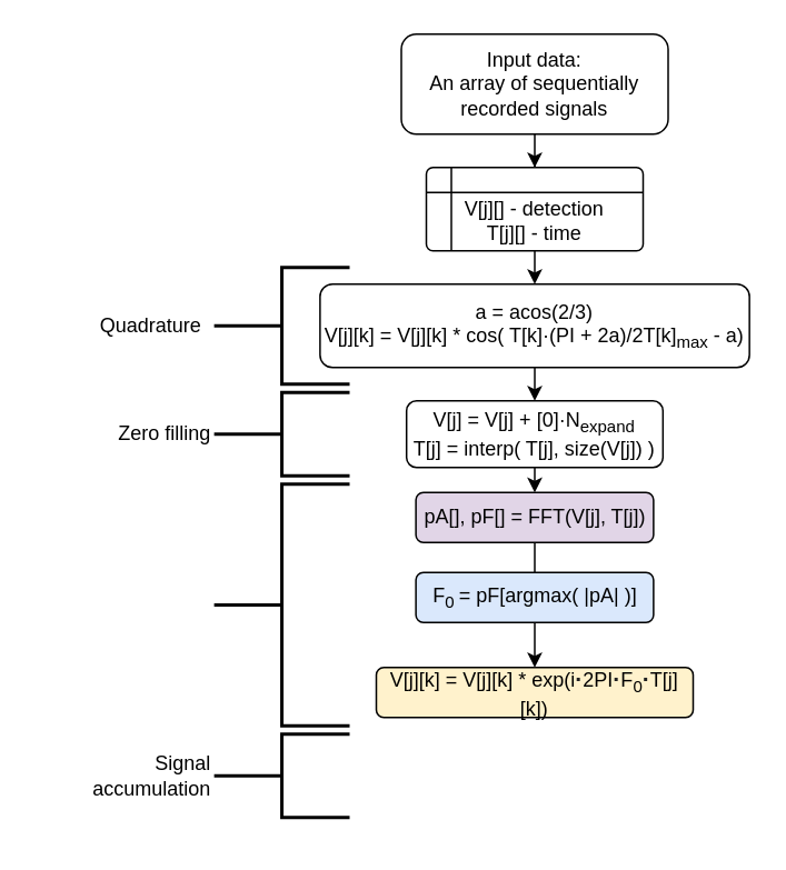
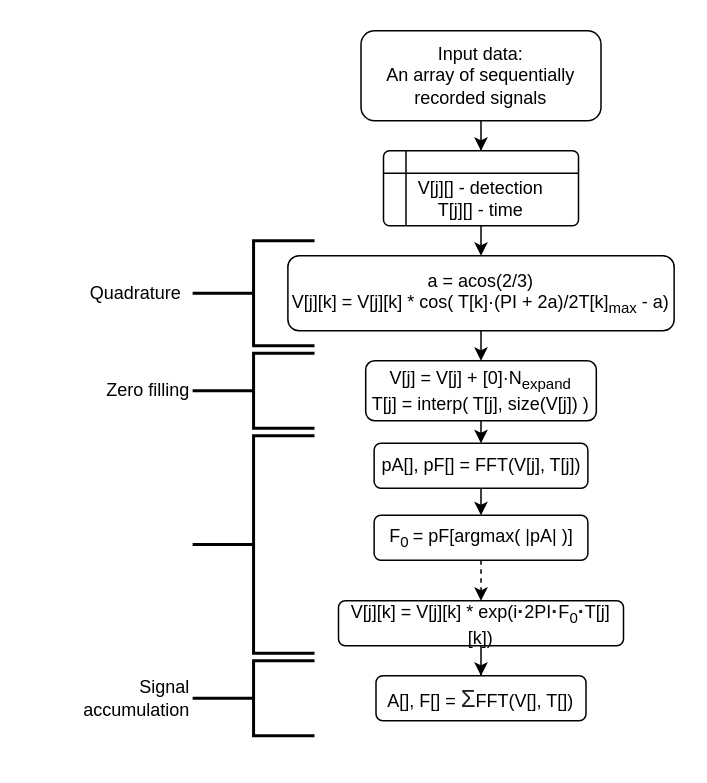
  <mxCell id="0" />
  <mxCell id="1" parent="0" />
  <mxCell id="2" value="" style="edgeStyle=orthogonalEdgeStyle;rounded=0;orthogonalLoop=1;jettySize=auto;html=1;" parent="1" source="3" target="5" edge="1"><mxGeometry relative="1" as="geometry" /></mxCell>
  <mxCell id="3" value="&lt;div&gt;Input data:&lt;/div&gt;&lt;div&gt;An array of sequentially recorded signals&lt;/div&gt;" style="rounded=1;whiteSpace=wrap;html=1;fontSize=12;glass=0;strokeWidth=1;shadow=0;" parent="1" vertex="1"><mxGeometry x="240" y="20" width="160" height="60" as="geometry" /></mxCell>
  <mxCell id="4" style="edgeStyle=orthogonalEdgeStyle;rounded=0;orthogonalLoop=1;jettySize=auto;html=1;exitX=0.5;exitY=1;exitDx=0;exitDy=0;" parent="1" source="5" target="7" edge="1"><mxGeometry relative="1" as="geometry" /></mxCell>
  <mxCell id="5" value="&lt;br&gt;&lt;span style=&quot;font-weight: normal&quot;&gt;V[j][] -&amp;nbsp;&lt;/span&gt;&lt;span style=&quot;font-weight: 400&quot;&gt;detection&lt;/span&gt;&lt;br&gt;&lt;span style=&quot;font-weight: normal&quot;&gt;T[j][] - time&lt;/span&gt;" style="shape=internalStorage;whiteSpace=wrap;html=1;dx=15;dy=15;rounded=1;arcSize=8;strokeWidth=1;verticalAlign=middle;fontStyle=1" parent="1" vertex="1"><mxGeometry x="255" y="100" width="130" height="50" as="geometry" /></mxCell>
  <mxCell id="6" style="edgeStyle=orthogonalEdgeStyle;rounded=0;orthogonalLoop=1;jettySize=auto;html=1;exitX=0.5;exitY=1;exitDx=0;exitDy=0;entryX=0.5;entryY=0;entryDx=0;entryDy=0;" parent="1" source="7" target="22" edge="1"><mxGeometry relative="1" as="geometry" /></mxCell>
  <mxCell id="7" value="a = acos(2/3)&lt;br&gt;V[j][k] = V[j][k] * cos( T[k]·(PI + 2a)/2T[k]&lt;sub&gt;max&lt;/sub&gt; - a)" style="rounded=1;whiteSpace=wrap;html=1;strokeWidth=1;align=center;" parent="1" vertex="1"><mxGeometry x="191.26" y="170" width="257.5" height="50" as="geometry" /></mxCell>
- <mxCell id="9" value="V[j][k] = V[j][k] * exp(i&lt;b style=&quot;color: rgb(32 , 33 , 34) ; font-family: sans-serif ; font-size: 14px&quot;&gt;·&lt;/b&gt;2PI&lt;b style=&quot;color: rgb(32 , 33 , 34) ; font-family: sans-serif ; font-size: 14px&quot;&gt;·&lt;/b&gt;F&lt;sub&gt;0&lt;/sub&gt;&lt;b style=&quot;color: rgb(32 , 33 , 34) ; font-family: sans-serif ; font-size: 14px&quot;&gt;·&lt;/b&gt;T[j][k])" style="rounded=1;whiteSpace=wrap;html=1;strokeWidth=1;fillColor=#fff2cc;" parent="1" vertex="1"><mxGeometry x="225" y="400" width="190" height="30" as="geometry" /></mxCell>
- <mxCell id="10" style="edgeStyle=orthogonalEdgeStyle;rounded=0;orthogonalLoop=1;jettySize=auto;html=1;exitX=0.5;exitY=1;exitDx=0;exitDy=0;entryX=0.5;entryY=0;entryDx=0;entryDy=0;endArrow=none;" parent="1" source="20" target="19" edge="1"><mxGeometry relative="1" as="geometry"><mxPoint x="319.995" y="330" as="sourcePoint" /></mxGeometry></mxCell>
+ <mxCell id="8" style="edgeStyle=orthogonalEdgeStyle;rounded=0;orthogonalLoop=1;jettySize=auto;html=1;exitX=0.5;exitY=1;exitDx=0;exitDy=0;" parent="1" source="9" target="17" edge="1"><mxGeometry relative="1" as="geometry" /></mxCell>
+ <mxCell id="9" value="V[j][k] = V[j][k] * exp(i&lt;b style=&quot;color: rgb(32 , 33 , 34) ; font-family: sans-serif ; font-size: 14px&quot;&gt;·&lt;/b&gt;2PI&lt;b style=&quot;color: rgb(32 , 33 , 34) ; font-family: sans-serif ; font-size: 14px&quot;&gt;·&lt;/b&gt;F&lt;sub&gt;0&lt;/sub&gt;&lt;b style=&quot;color: rgb(32 , 33 , 34) ; font-family: sans-serif ; font-size: 14px&quot;&gt;·&lt;/b&gt;T[j][k])" style="rounded=1;whiteSpace=wrap;html=1;strokeWidth=1;" parent="1" vertex="1"><mxGeometry x="225" y="400" width="190" height="30" as="geometry" /></mxCell>
+ <mxCell id="10" style="edgeStyle=orthogonalEdgeStyle;rounded=0;orthogonalLoop=1;jettySize=auto;html=1;exitX=0.5;exitY=1;exitDx=0;exitDy=0;entryX=0.5;entryY=0;entryDx=0;entryDy=0;" parent="1" source="20" target="19" edge="1"><mxGeometry relative="1" as="geometry"><mxPoint x="319.995" y="330" as="sourcePoint" /></mxGeometry></mxCell>
  <mxCell id="11" value="" style="group" parent="1" vertex="1" connectable="0"><mxGeometry x="70" y="160" width="139" height="70" as="geometry" /></mxCell>
  <mxCell id="12" value="" style="strokeWidth=2;html=1;shape=mxgraph.flowchart.annotation_2;align=left;labelPosition=right;pointerEvents=1;" parent="11" vertex="1"><mxGeometry x="57.75" width="81.25" height="70" as="geometry" /></mxCell>
  <mxCell id="13" value="Quadrature" style="text;html=1;strokeColor=none;fillColor=none;align=center;verticalAlign=middle;whiteSpace=wrap;rounded=0;" parent="11" vertex="1"><mxGeometry y="31.652" width="40" height="6.087" as="geometry" /></mxCell>
  <mxCell id="14" value="" style="group;align=right;" parent="1" vertex="1" connectable="0"><mxGeometry x="70" y="235" width="139" height="60" as="geometry" /></mxCell>
  <mxCell id="15" value="" style="strokeWidth=2;html=1;shape=mxgraph.flowchart.annotation_2;align=left;labelPosition=right;pointerEvents=1;" parent="14" vertex="1"><mxGeometry x="57.75" width="81.25" height="50" as="geometry" /></mxCell>
  <mxCell id="16" value="Zero filling" style="text;html=1;strokeColor=none;fillColor=none;align=right;verticalAlign=middle;whiteSpace=wrap;rounded=0;" parent="14" vertex="1"><mxGeometry x="-22.25" y="6.31" width="80" height="37.39" as="geometry" /></mxCell>
- <mxCell id="18" style="edgeStyle=orthogonalEdgeStyle;rounded=0;orthogonalLoop=1;jettySize=auto;html=1;exitX=0.5;exitY=1;exitDx=0;exitDy=0;entryX=0.5;entryY=0;entryDx=0;entryDy=0;" parent="1" source="19" target="9" edge="1"><mxGeometry relative="1" as="geometry" /></mxCell>
- <mxCell id="19" value="F&lt;sub&gt;0&amp;nbsp;&lt;/sub&gt;= pF[argmax( |pA| )]" style="rounded=1;whiteSpace=wrap;html=1;strokeWidth=1;fillColor=#dae8fc;" parent="1" vertex="1"><mxGeometry x="248.75" y="343" width="142.5" height="30" as="geometry" /></mxCell>
- <mxCell id="20" value="pA[], pF[] = FFT(V[j], T[j])" style="rounded=1;whiteSpace=wrap;html=1;strokeWidth=1;fillColor=#e1d5e7;" parent="1" vertex="1"><mxGeometry x="248.75" y="295" width="142.5" height="30" as="geometry" /></mxCell>
+ <mxCell id="17" value="A[], F[] =&amp;nbsp;&lt;span style=&quot;font-size: 16px ; color: rgb(32 , 33 , 36) ; font-family: &amp;#34;arial&amp;#34; , sans-serif ; text-align: left&quot;&gt;Σ&lt;/span&gt;FFT(V[], T[])" style="rounded=1;whiteSpace=wrap;html=1;strokeWidth=1;" parent="1" vertex="1"><mxGeometry x="250" y="450" width="140" height="30" as="geometry" /></mxCell>
+ <mxCell id="18" style="edgeStyle=orthogonalEdgeStyle;rounded=0;orthogonalLoop=1;jettySize=auto;html=1;exitX=0.5;exitY=1;exitDx=0;exitDy=0;entryX=0.5;entryY=0;entryDx=0;entryDy=0;dashed=1;" parent="1" source="19" target="9" edge="1"><mxGeometry relative="1" as="geometry" /></mxCell>
+ <mxCell id="19" value="F&lt;sub&gt;0&amp;nbsp;&lt;/sub&gt;= pF[argmax( |pA| )]" style="rounded=1;whiteSpace=wrap;html=1;strokeWidth=1;" parent="1" vertex="1"><mxGeometry x="248.75" y="343" width="142.5" height="30" as="geometry" /></mxCell>
+ <mxCell id="20" value="pA[], pF[] = FFT(V[j], T[j])" style="rounded=1;whiteSpace=wrap;html=1;strokeWidth=1;" parent="1" vertex="1"><mxGeometry x="248.75" y="295" width="142.5" height="30" as="geometry" /></mxCell>
  <mxCell id="21" style="edgeStyle=orthogonalEdgeStyle;rounded=0;orthogonalLoop=1;jettySize=auto;html=1;exitX=0.5;exitY=1;exitDx=0;exitDy=0;entryX=0.5;entryY=0;entryDx=0;entryDy=0;" parent="1" source="22" target="20" edge="1"><mxGeometry relative="1" as="geometry" /></mxCell>
  <mxCell id="22" value="V[j] = V[j] + [0]&lt;span style=&quot;color: rgba(0 , 0 , 0 , 0) ; font-family: monospace ; font-size: 0px&quot;&gt;%3CmxGraphModel%3E%3Croot%3E%3CmxCell%20id%3D%220%22%2F%3E%3CmxCell%20id%3D%221%22%20parent%3D%220%22%2F%3E%3CmxCell%20id%3D%222%22%20value%3D%22a%20%3D%20acos(2%2F3)%26lt%3Bbr%26gt%3BV%5Bk%5D%20%3D%20V%5Bk%5D%20*%20cos(%20t%26lt%3Bsub%26gt%3Bk%26lt%3B%2Fsub%26gt%3B%C2%B7(PI%20%2B%202a)%2F2t%26lt%3Bsub%26gt%3Bmax%26lt%3B%2Fsub%26gt%3B%20-%20a)%22%20style%3D%22rounded%3D1%3BwhiteSpace%3Dwrap%3Bhtml%3D1%3BstrokeWidth%3D1%3Balign%3Dcenter%3B%22%20vertex%3D%221%22%20parent%3D%221%22%3E%3CmxGeometry%20x%3D%22112.5%22%20y%3D%22290%22%20width%3D%22235%22%20height%3D%2240%22%20as%3D%22geometry%22%2F%3E%3C%2FmxCell%3E%3C%2Froot%3E%3C%2FmxGraphModel%3E&lt;/span&gt;·N&lt;sub&gt;expand&lt;/sub&gt;&lt;br&gt;T[j] = interp( T[j], size(V[j]) )" style="rounded=1;whiteSpace=wrap;html=1;strokeWidth=1;align=center;" parent="1" vertex="1"><mxGeometry x="243.13" y="240" width="153.75" height="40" as="geometry" /></mxCell>
  <mxCell id="23" value="" style="group;align=right;" parent="1" vertex="1" connectable="0"><mxGeometry x="70" y="440" width="139" height="60" as="geometry" /></mxCell>
  <mxCell id="24" value="" style="strokeWidth=2;html=1;shape=mxgraph.flowchart.annotation_2;align=left;labelPosition=right;pointerEvents=1;" parent="23" vertex="1"><mxGeometry x="57.75" width="81.25" height="50.0" as="geometry" /></mxCell>
  <mxCell id="25" value="Signal accumulation" style="text;html=1;strokeColor=none;fillColor=none;align=right;verticalAlign=middle;whiteSpace=wrap;rounded=0;" parent="23" vertex="1"><mxGeometry x="-22.25" y="6.31" width="80" height="37.39" as="geometry" /></mxCell>
  <mxCell id="26" value="" style="group" parent="1" vertex="1" connectable="0"><mxGeometry x="20" y="290" width="189" height="145" as="geometry" /></mxCell>
  <mxCell id="27" value="" style="strokeWidth=2;html=1;shape=mxgraph.flowchart.annotation_2;align=left;labelPosition=right;pointerEvents=1;" parent="26" vertex="1"><mxGeometry x="107.75" width="81.25" height="145" as="geometry" /></mxCell>
